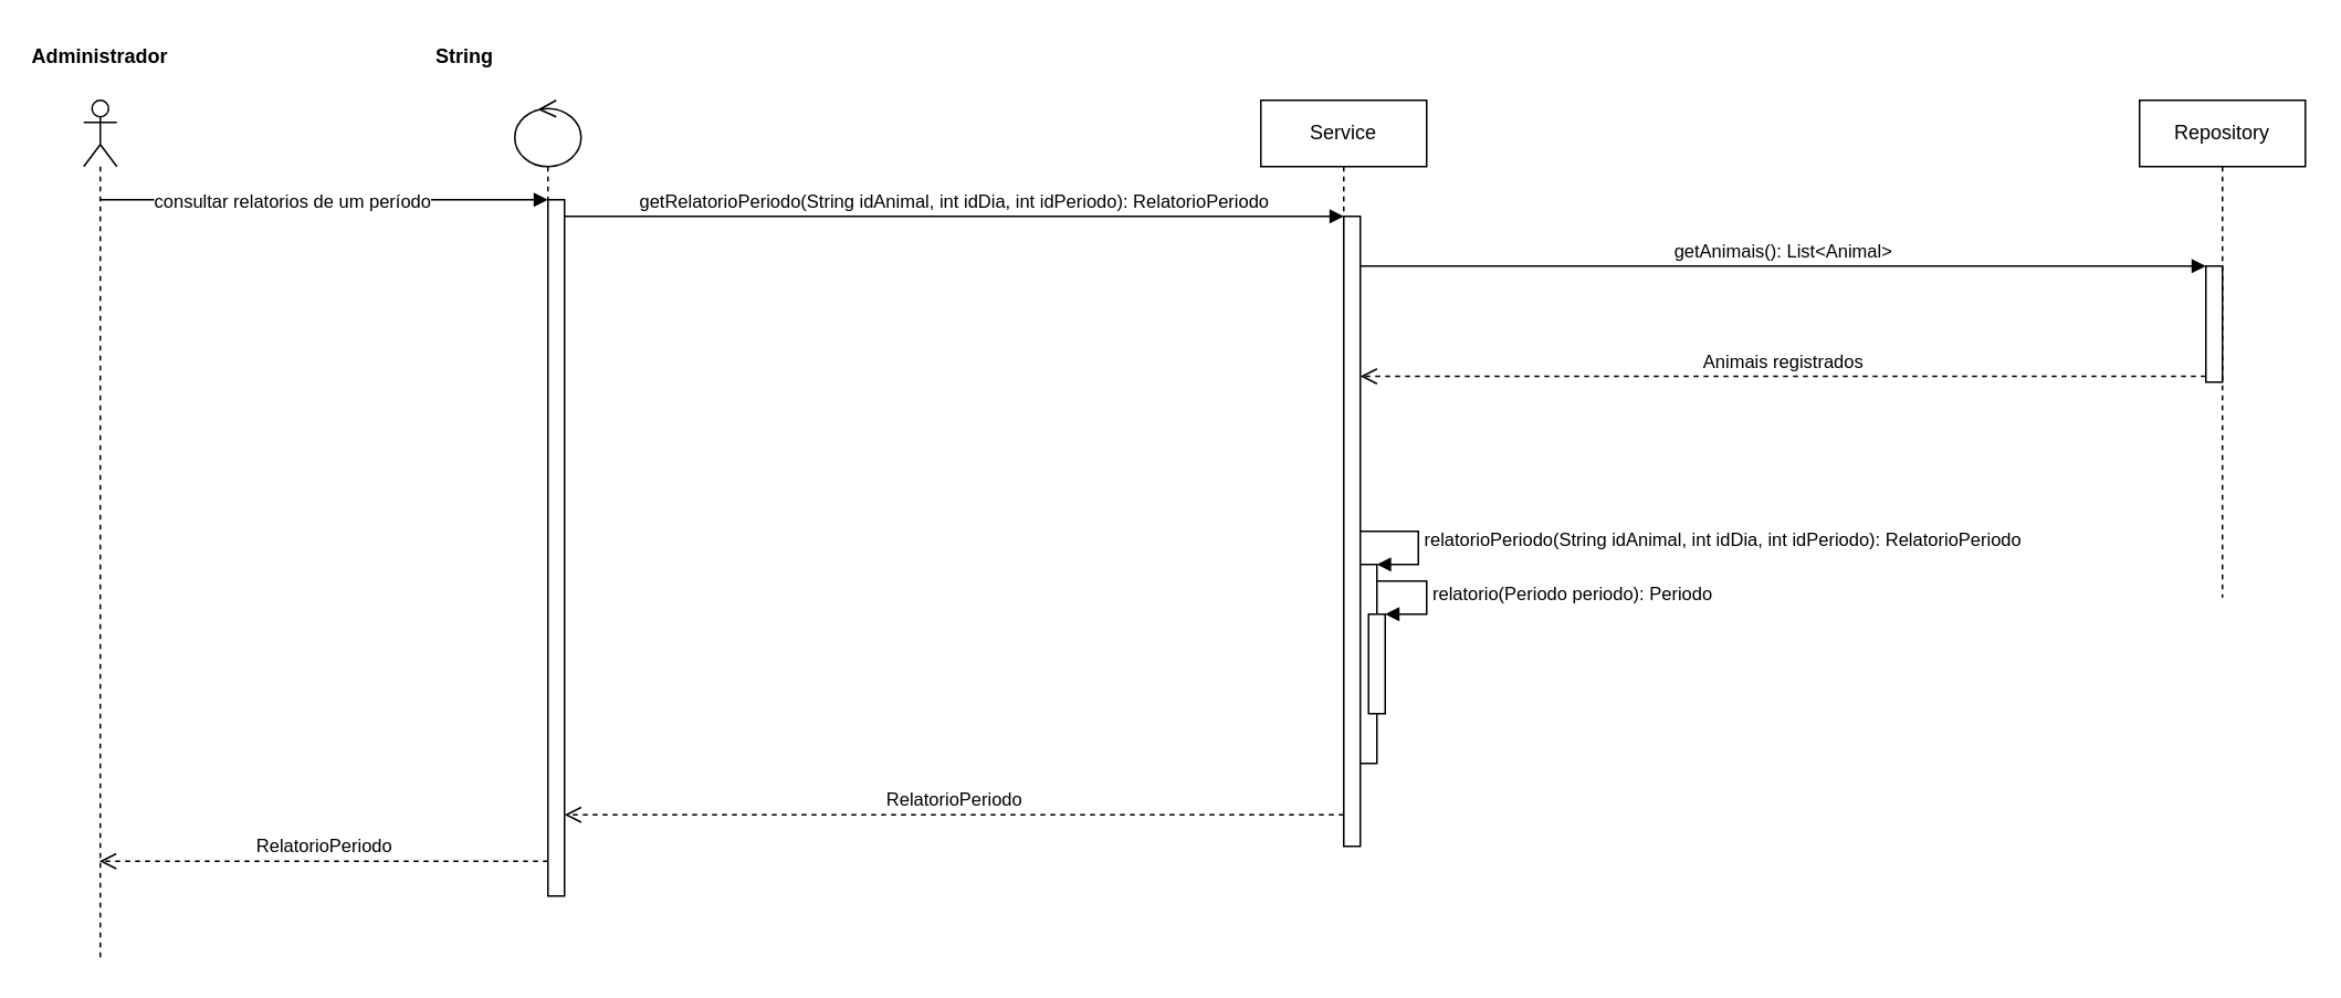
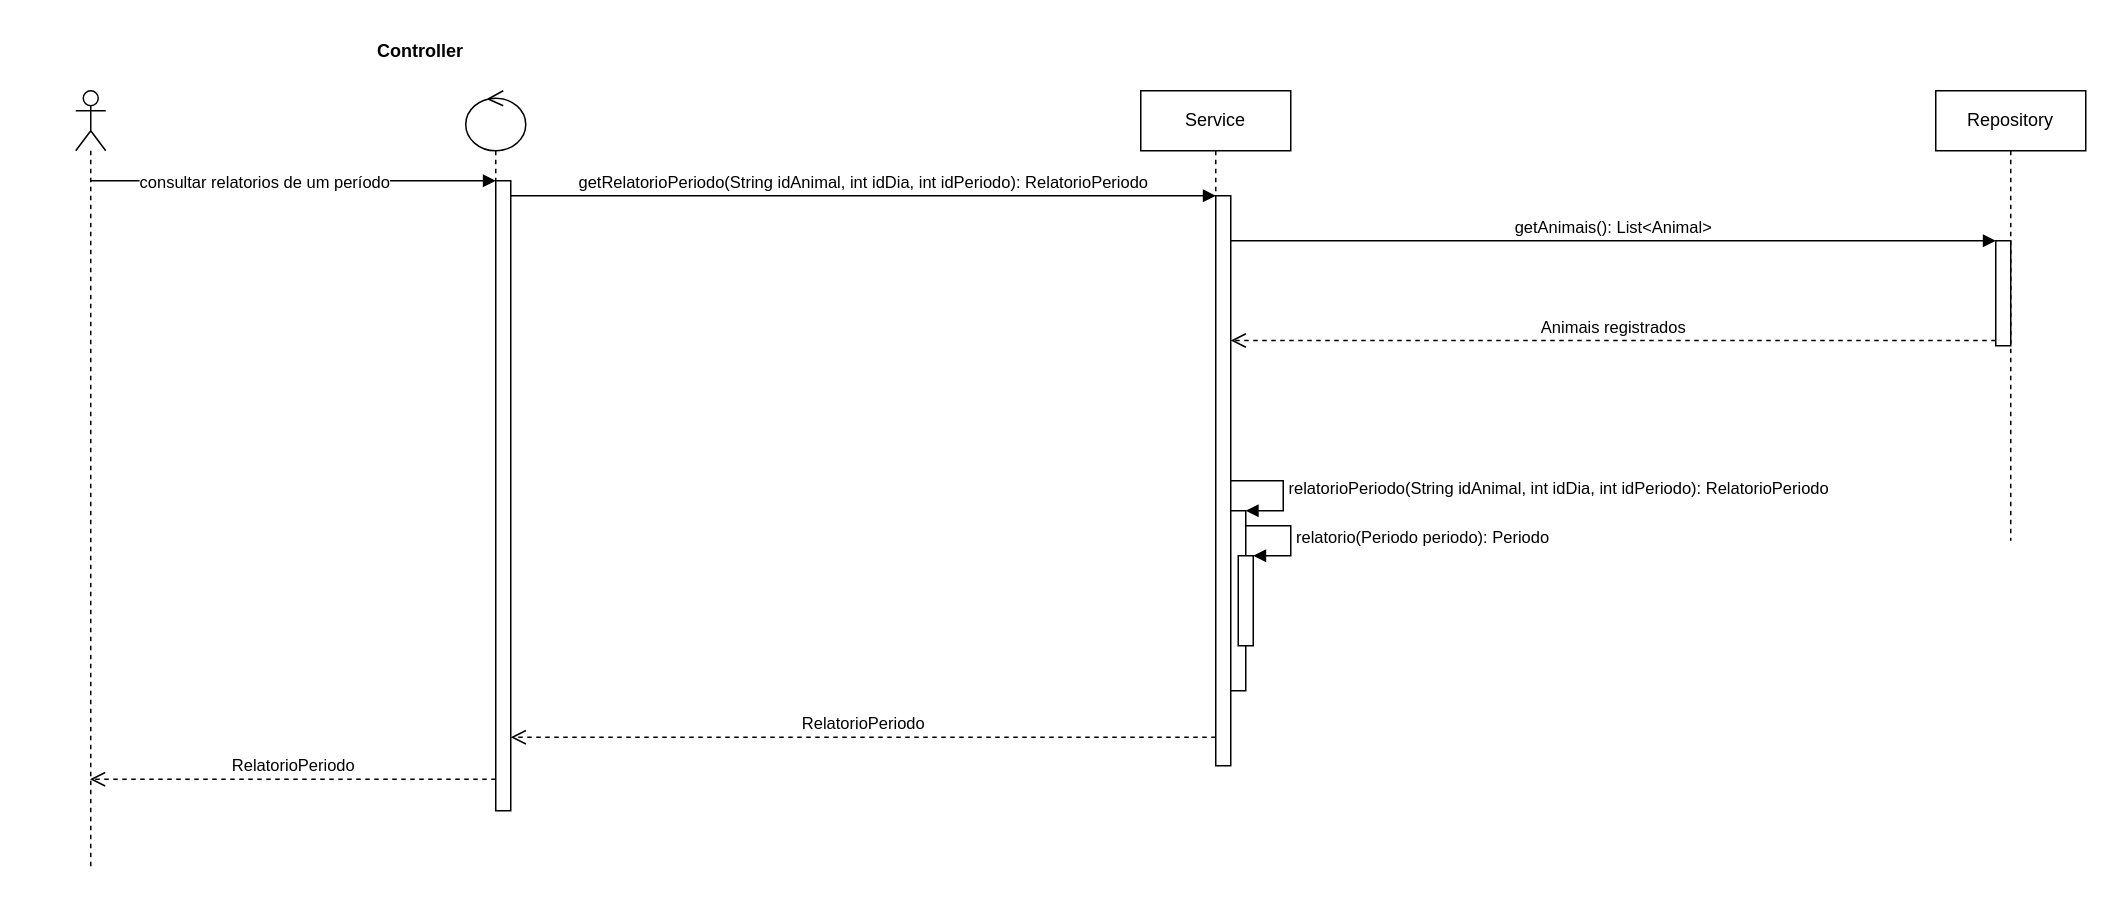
  <mxCell id="0" />
  <mxCell id="1" parent="0" />
  <mxCell id="2" value="" style="shape=umlLifeline;participant=umlActor;perimeter=lifelinePerimeter;whiteSpace=wrap;html=1;container=1;collapsible=0;recursiveResize=0;verticalAlign=top;spacingTop=36;outlineConnect=0;" vertex="1" parent="1"><mxGeometry x="50" y="60" width="20" height="520" as="geometry" /></mxCell>
- <mxCell id="3" value="Administrador" style="text;align=center;fontStyle=1;verticalAlign=middle;spacingLeft=3;spacingRight=3;strokeColor=none;rotatable=0;points=[[0,0.5],[1,0.5]];portConstraint=eastwest;" vertex="1" parent="1"><mxGeometry x="20" y="20" width="80" height="26" as="geometry" /></mxCell>
  <mxCell id="4" value="" style="shape=umlLifeline;participant=umlControl;perimeter=lifelinePerimeter;whiteSpace=wrap;html=1;container=1;collapsible=0;recursiveResize=0;verticalAlign=top;spacingTop=36;outlineConnect=0;" vertex="1" parent="1"><mxGeometry x="310" y="60" width="40" height="480" as="geometry" /></mxCell>
  <mxCell id="5" value="" style="html=1;points=[];perimeter=orthogonalPerimeter;" vertex="1" parent="4"><mxGeometry x="20" y="60" width="10" height="420" as="geometry" /></mxCell>
- <mxCell id="6" value="String" style="text;align=center;fontStyle=1;verticalAlign=middle;spacingLeft=3;spacingRight=3;strokeColor=none;rotatable=0;points=[[0,0.5],[1,0.5]];portConstraint=eastwest;" vertex="1" parent="1"><mxGeometry x="240" y="20" width="80" height="26" as="geometry" /></mxCell>
+ <mxCell id="6" value="Controller" style="text;align=center;fontStyle=1;verticalAlign=middle;spacingLeft=3;spacingRight=3;strokeColor=none;rotatable=0;points=[[0,0.5],[1,0.5]];portConstraint=eastwest;" vertex="1" parent="1"><mxGeometry x="240" y="20" width="80" height="26" as="geometry" /></mxCell>
  <mxCell id="7" value="Service" style="shape=umlLifeline;perimeter=lifelinePerimeter;whiteSpace=wrap;html=1;container=1;collapsible=0;recursiveResize=0;outlineConnect=0;" vertex="1" parent="1"><mxGeometry x="760" y="60" width="100" height="450" as="geometry" /></mxCell>
  <mxCell id="8" value="" style="html=1;points=[];perimeter=orthogonalPerimeter;" vertex="1" parent="7"><mxGeometry x="50" y="70" width="10" height="380" as="geometry" /></mxCell>
  <mxCell id="9" value="" style="html=1;points=[];perimeter=orthogonalPerimeter;" vertex="1" parent="7"><mxGeometry x="60" y="280" width="10" height="120" as="geometry" /></mxCell>
  <mxCell id="10" value="relatorioPeriodo(String idAnimal, int idDia, int idPeriodo): RelatorioPeriodo" style="edgeStyle=orthogonalEdgeStyle;html=1;align=left;spacingLeft=2;endArrow=block;rounded=0;entryX=1;entryY=0;" edge="1" parent="7" target="9" source="8"><mxGeometry relative="1" as="geometry"><mxPoint x="65" y="260" as="sourcePoint" /><Array as="points"><mxPoint x="95" y="260" /><mxPoint x="95" y="280" /></Array></mxGeometry></mxCell>
  <mxCell id="11" value="" style="html=1;points=[];perimeter=orthogonalPerimeter;" vertex="1" parent="7"><mxGeometry x="65" y="310" width="10" height="60" as="geometry" /></mxCell>
  <mxCell id="12" value="relatorio(Periodo periodo): Periodo" style="edgeStyle=orthogonalEdgeStyle;html=1;align=left;spacingLeft=2;endArrow=block;rounded=0;entryX=1;entryY=0;" edge="1" parent="7" target="11"><mxGeometry relative="1" as="geometry"><mxPoint x="70" y="290" as="sourcePoint" /><Array as="points"><mxPoint x="100" y="290" /></Array></mxGeometry></mxCell>
  <mxCell id="13" value="Repository" style="shape=umlLifeline;perimeter=lifelinePerimeter;whiteSpace=wrap;html=1;container=1;collapsible=0;recursiveResize=0;outlineConnect=0;" vertex="1" parent="1"><mxGeometry x="1290" y="60" width="100" height="300" as="geometry" /></mxCell>
  <mxCell id="14" value="" style="html=1;points=[];perimeter=orthogonalPerimeter;" vertex="1" parent="13"><mxGeometry x="40" y="100" width="10" height="70" as="geometry" /></mxCell>
  <mxCell id="15" value="consultar relatorios de um período" style="html=1;verticalAlign=bottom;endArrow=block;entryX=0;entryY=0;rounded=0;" edge="1" parent="1" source="2" target="5"><mxGeometry x="-0.143" y="-10" relative="1" as="geometry"><mxPoint x="130" y="120" as="sourcePoint" /><mxPoint as="offset" /></mxGeometry></mxCell>
  <mxCell id="16" value="RelatorioPeriodo" style="html=1;verticalAlign=bottom;endArrow=open;dashed=1;endSize=8;exitX=0;exitY=0.95;rounded=0;" edge="1" parent="1" source="5" target="2"><mxGeometry relative="1" as="geometry"><mxPoint x="130" y="196" as="targetPoint" /></mxGeometry></mxCell>
  <mxCell id="17" value="getRelatorioPeriodo(String idAnimal, int idDia, int idPeriodo): RelatorioPeriodo" style="html=1;verticalAlign=bottom;endArrow=block;entryX=0;entryY=0;rounded=0;" edge="1" parent="1" source="5" target="8"><mxGeometry relative="1" as="geometry"><mxPoint x="350" y="130" as="sourcePoint" /></mxGeometry></mxCell>
  <mxCell id="18" value="RelatorioPeriodo" style="html=1;verticalAlign=bottom;endArrow=open;dashed=1;endSize=8;exitX=0;exitY=0.95;rounded=0;" edge="1" parent="1" source="8" target="5"><mxGeometry relative="1" as="geometry"><mxPoint x="350" y="206" as="targetPoint" /></mxGeometry></mxCell>
  <mxCell id="19" value="getAnimais(): List&amp;lt;Animal&amp;gt;" style="html=1;verticalAlign=bottom;endArrow=block;entryX=0;entryY=0;rounded=0;" edge="1" parent="1" target="14"><mxGeometry relative="1" as="geometry"><mxPoint x="820" y="160" as="sourcePoint" /></mxGeometry></mxCell>
  <mxCell id="20" value="Animais registrados" style="html=1;verticalAlign=bottom;endArrow=open;dashed=1;endSize=8;exitX=0;exitY=0.95;rounded=0;" edge="1" parent="1" source="14" target="8"><mxGeometry relative="1" as="geometry"><mxPoint x="920" y="226" as="targetPoint" /></mxGeometry></mxCell>
